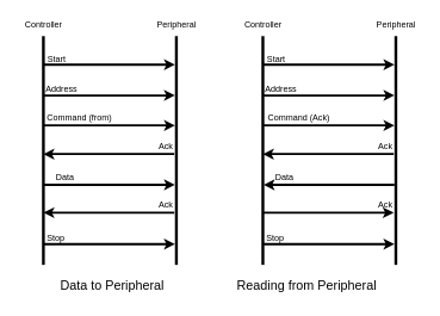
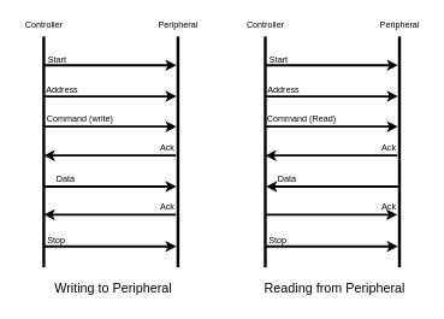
  <mxCell id="0" />
  <mxCell id="1" parent="0" />
  <mxCell id="2" value="" style="line;strokeWidth=4;direction=south;html=1;perimeter=backbonePerimeter;points=[];outlineConnect=0;" vertex="1" parent="1"><mxGeometry x="55" y="50" width="10" height="320" as="geometry" /></mxCell>
  <mxCell id="3" value="" style="line;strokeWidth=4;direction=south;html=1;perimeter=backbonePerimeter;points=[];outlineConnect=0;" vertex="1" parent="1"><mxGeometry x="241" y="50" width="10" height="320" as="geometry" /></mxCell>
  <mxCell id="4" value="Controller" style="text;html=1;align=center;verticalAlign=middle;resizable=0;points=[];autosize=1;strokeColor=none;fillColor=none;" vertex="1" parent="1"><mxGeometry x="20" y="20" width="80" height="30" as="geometry" /></mxCell>
  <mxCell id="5" value="Peripheral" style="text;html=1;align=center;verticalAlign=middle;resizable=0;points=[];autosize=1;strokeColor=none;fillColor=none;" vertex="1" parent="1"><mxGeometry x="206" y="20" width="80" height="30" as="geometry" /></mxCell>
  <mxCell id="6" value="" style="endArrow=classic;html=1;rounded=0;strokeWidth=3;" edge="1" parent="1" target="3"><mxGeometry width="50" height="50" relative="1" as="geometry"><mxPoint x="61" y="90" as="sourcePoint" /><mxPoint x="111" y="40" as="targetPoint" /></mxGeometry></mxCell>
  <mxCell id="7" value="Start&amp;nbsp;" style="text;html=1;align=center;verticalAlign=middle;resizable=0;points=[];autosize=1;strokeColor=none;fillColor=none;" vertex="1" parent="1"><mxGeometry x="55" y="68" width="50" height="30" as="geometry" /></mxCell>
  <mxCell id="8" value="" style="endArrow=classic;html=1;rounded=0;strokeWidth=3;" edge="1" parent="1"><mxGeometry width="50" height="50" relative="1" as="geometry"><mxPoint x="61" y="133" as="sourcePoint" /><mxPoint x="244" y="133" as="targetPoint" /></mxGeometry></mxCell>
  <mxCell id="9" value="Address" style="text;html=1;align=center;verticalAlign=middle;resizable=0;points=[];autosize=1;strokeColor=none;fillColor=none;" vertex="1" parent="1"><mxGeometry x="50" y="110" width="70" height="30" as="geometry" /></mxCell>
  <mxCell id="10" value="" style="endArrow=classic;html=1;rounded=0;strokeWidth=3;" edge="1" parent="1"><mxGeometry width="50" height="50" relative="1" as="geometry"><mxPoint x="61" y="175" as="sourcePoint" /><mxPoint x="244" y="175" as="targetPoint" /></mxGeometry></mxCell>
- <mxCell id="11" value="Command (from)" style="text;html=1;align=center;verticalAlign=middle;resizable=0;points=[];autosize=1;strokeColor=none;fillColor=none;" vertex="1" parent="1"><mxGeometry x="50" y="150" width="120" height="30" as="geometry" /></mxCell>
+ <mxCell id="11" value="Command (write)" style="text;html=1;align=center;verticalAlign=middle;resizable=0;points=[];autosize=1;strokeColor=none;fillColor=none;" vertex="1" parent="1"><mxGeometry x="50" y="150" width="120" height="30" as="geometry" /></mxCell>
  <mxCell id="12" value="" style="endArrow=classic;html=1;rounded=0;strokeWidth=3;" edge="1" parent="1"><mxGeometry width="50" height="50" relative="1" as="geometry"><mxPoint x="243" y="215" as="sourcePoint" /><mxPoint x="60" y="215" as="targetPoint" /></mxGeometry></mxCell>
  <mxCell id="13" value="Ack" style="text;html=1;align=center;verticalAlign=middle;resizable=0;points=[];autosize=1;strokeColor=none;fillColor=none;" vertex="1" parent="1"><mxGeometry x="211" y="190" width="40" height="30" as="geometry" /></mxCell>
  <mxCell id="14" value="" style="endArrow=classic;html=1;rounded=0;strokeWidth=3;" edge="1" parent="1"><mxGeometry width="50" height="50" relative="1" as="geometry"><mxPoint x="61" y="258" as="sourcePoint" /><mxPoint x="244" y="258" as="targetPoint" /></mxGeometry></mxCell>
  <mxCell id="15" value="Data" style="text;html=1;align=center;verticalAlign=middle;resizable=0;points=[];autosize=1;strokeColor=none;fillColor=none;" vertex="1" parent="1"><mxGeometry x="65" y="233" width="50" height="30" as="geometry" /></mxCell>
  <mxCell id="16" value="" style="endArrow=classic;html=1;rounded=0;strokeWidth=3;" edge="1" parent="1"><mxGeometry width="50" height="50" relative="1" as="geometry"><mxPoint x="243" y="297" as="sourcePoint" /><mxPoint x="60" y="297" as="targetPoint" /></mxGeometry></mxCell>
  <mxCell id="17" value="Ack" style="text;html=1;align=center;verticalAlign=middle;resizable=0;points=[];autosize=1;strokeColor=none;fillColor=none;" vertex="1" parent="1"><mxGeometry x="211" y="272" width="40" height="30" as="geometry" /></mxCell>
  <mxCell id="18" value="" style="endArrow=classic;html=1;rounded=0;strokeWidth=3;" edge="1" parent="1"><mxGeometry width="50" height="50" relative="1" as="geometry"><mxPoint x="61" y="341" as="sourcePoint" /><mxPoint x="244" y="341" as="targetPoint" /></mxGeometry></mxCell>
  <mxCell id="19" value="Stop" style="text;html=1;align=center;verticalAlign=middle;resizable=0;points=[];autosize=1;strokeColor=none;fillColor=none;" vertex="1" parent="1"><mxGeometry x="52" y="318" width="50" height="30" as="geometry" /></mxCell>
  <mxCell id="20" value="" style="line;strokeWidth=4;direction=south;html=1;perimeter=backbonePerimeter;points=[];outlineConnect=0;" vertex="1" parent="1"><mxGeometry x="362" y="50" width="10" height="320" as="geometry" /></mxCell>
  <mxCell id="21" value="" style="line;strokeWidth=4;direction=south;html=1;perimeter=backbonePerimeter;points=[];outlineConnect=0;" vertex="1" parent="1"><mxGeometry x="548" y="50" width="10" height="320" as="geometry" /></mxCell>
  <mxCell id="22" value="Controller" style="text;html=1;align=center;verticalAlign=middle;resizable=0;points=[];autosize=1;strokeColor=none;fillColor=none;" vertex="1" parent="1"><mxGeometry x="327" y="20" width="80" height="30" as="geometry" /></mxCell>
  <mxCell id="23" value="Peripheral" style="text;html=1;align=center;verticalAlign=middle;resizable=0;points=[];autosize=1;strokeColor=none;fillColor=none;" vertex="1" parent="1"><mxGeometry x="513" y="20" width="80" height="30" as="geometry" /></mxCell>
  <mxCell id="24" value="" style="endArrow=classic;html=1;rounded=0;strokeWidth=3;" edge="1" parent="1" target="21"><mxGeometry width="50" height="50" relative="1" as="geometry"><mxPoint x="368" y="90" as="sourcePoint" /><mxPoint x="418" y="40" as="targetPoint" /></mxGeometry></mxCell>
  <mxCell id="25" value="Start&amp;nbsp;" style="text;html=1;align=center;verticalAlign=middle;resizable=0;points=[];autosize=1;strokeColor=none;fillColor=none;" vertex="1" parent="1"><mxGeometry x="362" y="68" width="50" height="30" as="geometry" /></mxCell>
  <mxCell id="26" value="" style="endArrow=classic;html=1;rounded=0;strokeWidth=3;" edge="1" parent="1"><mxGeometry width="50" height="50" relative="1" as="geometry"><mxPoint x="368" y="133" as="sourcePoint" /><mxPoint x="551" y="133" as="targetPoint" /></mxGeometry></mxCell>
  <mxCell id="27" value="Address" style="text;html=1;align=center;verticalAlign=middle;resizable=0;points=[];autosize=1;strokeColor=none;fillColor=none;" vertex="1" parent="1"><mxGeometry x="357" y="110" width="70" height="30" as="geometry" /></mxCell>
  <mxCell id="28" value="" style="endArrow=classic;html=1;rounded=0;strokeWidth=3;" edge="1" parent="1"><mxGeometry width="50" height="50" relative="1" as="geometry"><mxPoint x="368" y="175" as="sourcePoint" /><mxPoint x="551" y="175" as="targetPoint" /></mxGeometry></mxCell>
- <mxCell id="29" value="Command (Ack)" style="text;html=1;align=center;verticalAlign=middle;resizable=0;points=[];autosize=1;strokeColor=none;fillColor=none;" vertex="1" parent="1"><mxGeometry x="357" y="150" width="120" height="30" as="geometry" /></mxCell>
+ <mxCell id="29" value="Command (Read)" style="text;html=1;align=center;verticalAlign=middle;resizable=0;points=[];autosize=1;strokeColor=none;fillColor=none;" vertex="1" parent="1"><mxGeometry x="357" y="150" width="120" height="30" as="geometry" /></mxCell>
  <mxCell id="30" value="" style="endArrow=classic;html=1;rounded=0;strokeWidth=3;" edge="1" parent="1"><mxGeometry width="50" height="50" relative="1" as="geometry"><mxPoint x="550" y="215" as="sourcePoint" /><mxPoint x="367" y="215" as="targetPoint" /></mxGeometry></mxCell>
  <mxCell id="31" value="Ack" style="text;html=1;align=center;verticalAlign=middle;resizable=0;points=[];autosize=1;strokeColor=none;fillColor=none;" vertex="1" parent="1"><mxGeometry x="518" y="190" width="40" height="30" as="geometry" /></mxCell>
  <mxCell id="32" value="" style="endArrow=classic;html=1;rounded=0;strokeWidth=3;" edge="1" parent="1"><mxGeometry width="50" height="50" relative="1" as="geometry"><mxPoint x="551" y="258" as="sourcePoint" /><mxPoint x="368" y="258" as="targetPoint" /></mxGeometry></mxCell>
  <mxCell id="33" value="Data" style="text;html=1;align=center;verticalAlign=middle;resizable=0;points=[];autosize=1;strokeColor=none;fillColor=none;" vertex="1" parent="1"><mxGeometry x="372" y="233" width="50" height="30" as="geometry" /></mxCell>
  <mxCell id="34" value="" style="endArrow=classic;html=1;rounded=0;strokeWidth=3;" edge="1" parent="1"><mxGeometry width="50" height="50" relative="1" as="geometry"><mxPoint x="367" y="297" as="sourcePoint" /><mxPoint x="550" y="297" as="targetPoint" /></mxGeometry></mxCell>
  <mxCell id="35" value="Ack" style="text;html=1;align=center;verticalAlign=middle;resizable=0;points=[];autosize=1;strokeColor=none;fillColor=none;" vertex="1" parent="1"><mxGeometry x="518" y="272" width="40" height="30" as="geometry" /></mxCell>
  <mxCell id="36" value="" style="endArrow=classic;html=1;rounded=0;strokeWidth=3;" edge="1" parent="1"><mxGeometry width="50" height="50" relative="1" as="geometry"><mxPoint x="368" y="341" as="sourcePoint" /><mxPoint x="551" y="341" as="targetPoint" /></mxGeometry></mxCell>
  <mxCell id="37" value="Stop" style="text;html=1;align=center;verticalAlign=middle;resizable=0;points=[];autosize=1;strokeColor=none;fillColor=none;" vertex="1" parent="1"><mxGeometry x="359" y="318" width="50" height="30" as="geometry" /></mxCell>
- <mxCell id="38" value="&lt;font style=&quot;font-size: 18px;&quot;&gt;Data to Peripheral&lt;/font&gt;" style="text;html=1;align=center;verticalAlign=middle;resizable=0;points=[];autosize=1;strokeColor=none;fillColor=none;" vertex="1" parent="1"><mxGeometry x="61" y="380" width="190" height="40" as="geometry" /></mxCell>
- <mxCell id="39" value="&lt;font style=&quot;font-size: 18px;&quot;&gt;Reading from Peripheral&lt;/font&gt;" style="text;html=1;align=center;verticalAlign=middle;resizable=0;points=[];autosize=1;strokeColor=none;fillColor=none;" vertex="1" parent="1"><mxGeometry x="318" y="380" width="220" height="40" as="geometry" /></mxCell>
+ <mxCell id="38" value="&lt;font style=&quot;font-size: 18px;&quot;&gt;Writing to Peripheral&lt;/font&gt;" style="text;html=1;align=center;verticalAlign=middle;resizable=0;points=[];autosize=1;strokeColor=none;fillColor=none;" vertex="1" parent="1"><mxGeometry x="61" y="380" width="190" height="40" as="geometry" /></mxCell>
+ <mxCell id="39" value="&lt;font style=&quot;font-size: 18px;&quot;&gt;Reading from Peripheral&lt;/font&gt;" style="text;html=1;align=center;verticalAlign=middle;resizable=0;points=[];autosize=1;strokeColor=none;fillColor=none;" vertex="1" parent="1"><mxGeometry x="353" y="380" width="220" height="40" as="geometry" /></mxCell>
